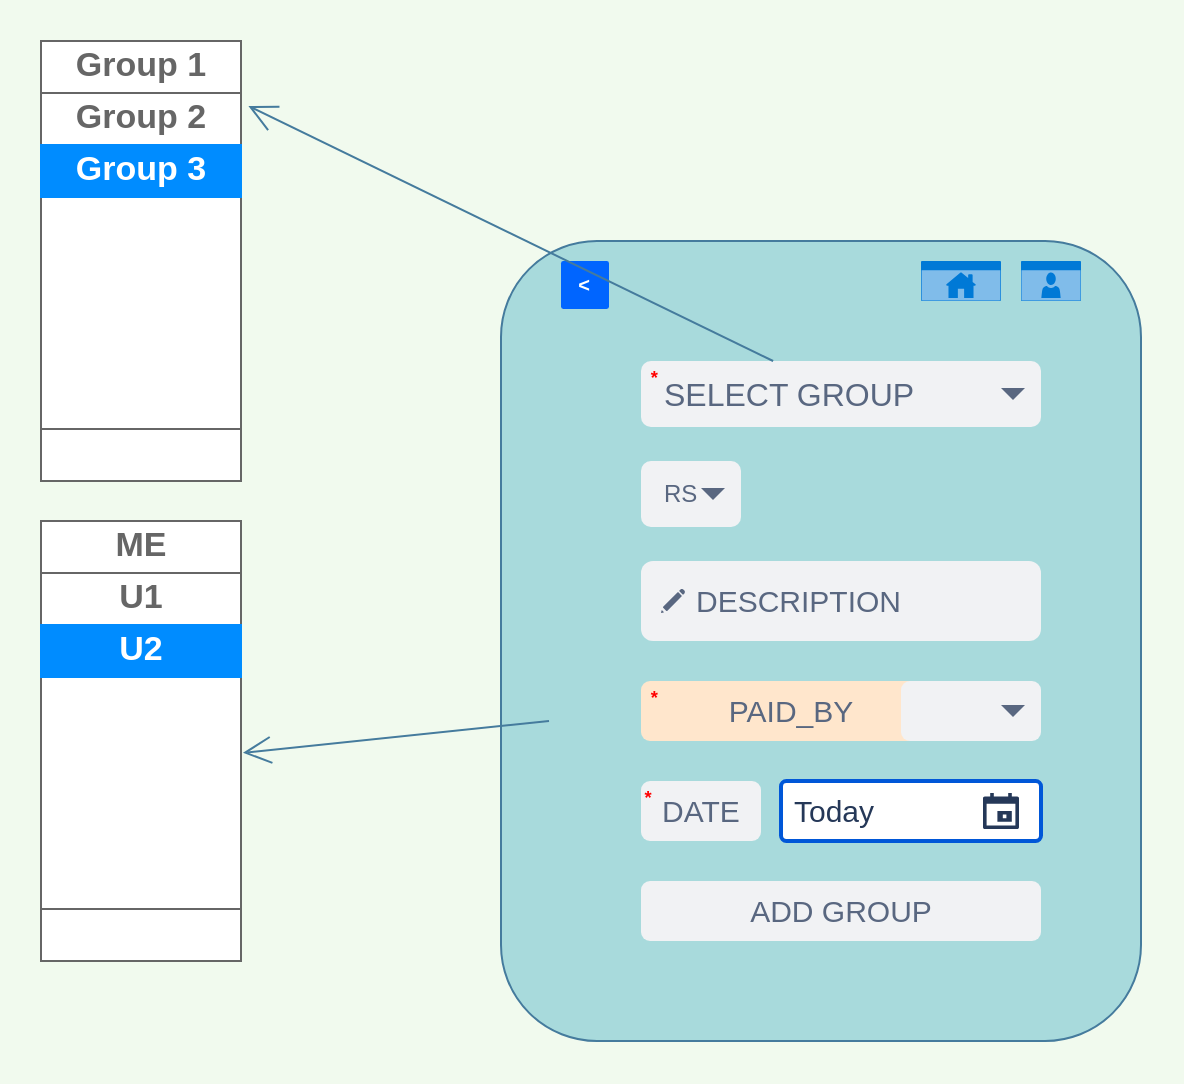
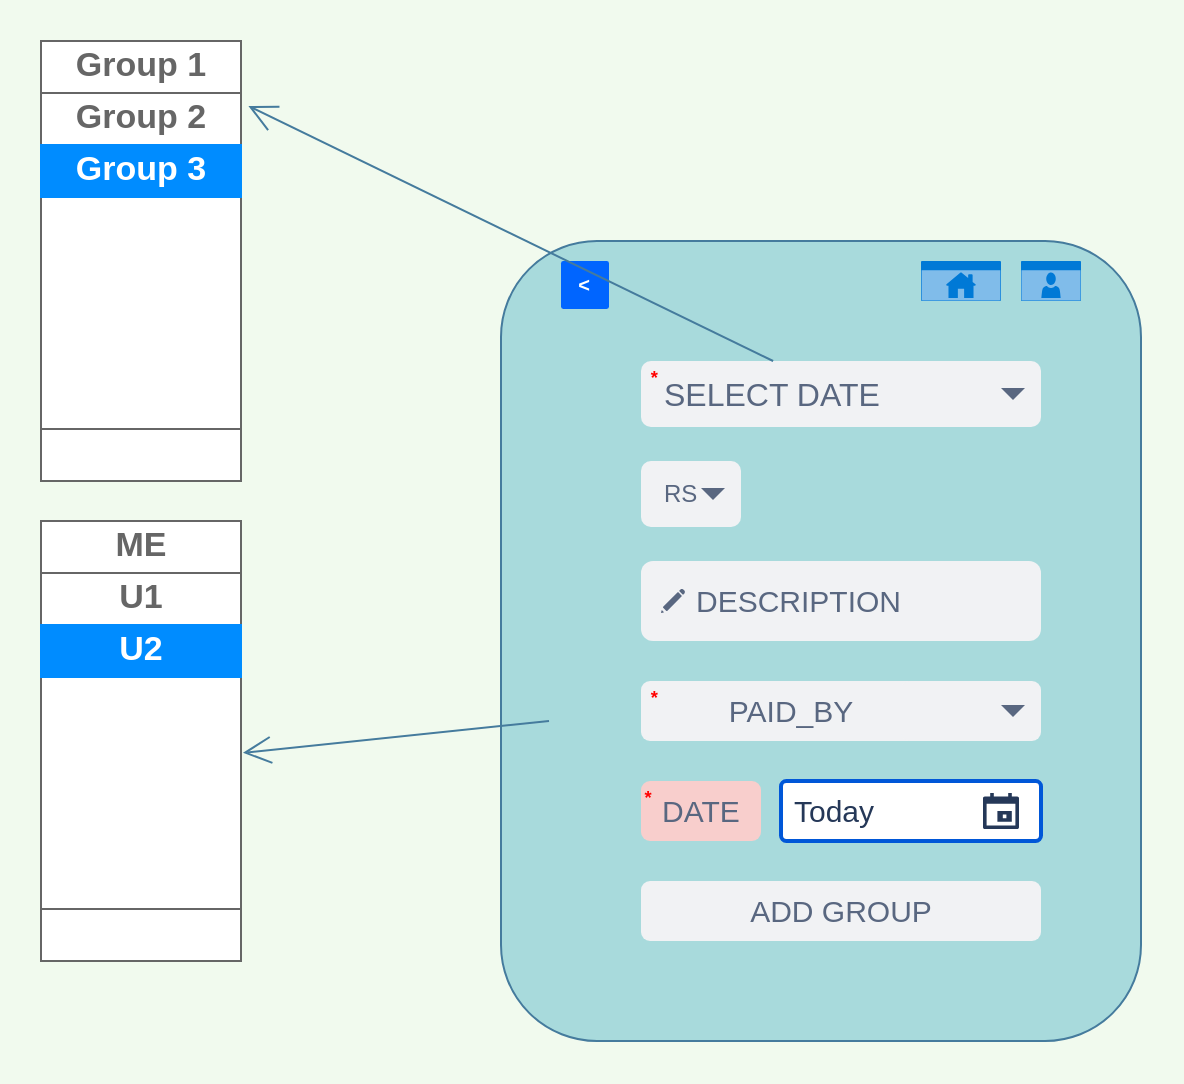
  <mxCell id="0" />
  <mxCell id="1" parent="0" />
  <mxCell id="2" value="" style="whiteSpace=wrap;html=1;direction=south;fillColor=#A8DADC;strokeColor=#457B9D;fontColor=#1D3557;rounded=1;" vertex="1" parent="1"><mxGeometry x="250" y="120" width="320" height="400" as="geometry" /></mxCell>
  <mxCell id="3" value="&amp;lt;" style="rounded=1;arcSize=5;fillColor=#0065FF;strokeColor=none;fontColor=#ffffff;align=center;verticalAlign=middle;whiteSpace=wrap;fontSize=10;fontStyle=1;html=1" vertex="1" parent="1"><mxGeometry x="280" y="130" width="24" height="24" as="geometry" /></mxCell>
- <mxCell id="4" value="&lt;font style=&quot;font-size: 16px&quot;&gt;SELECT GROUP&lt;/font&gt;" style="rounded=1;fillColor=#F1F2F4;strokeColor=none;html=1;fontColor=#596780;align=left;fontSize=12;spacingLeft=10" vertex="1" parent="1"><mxGeometry x="320" y="180" width="200" height="33" as="geometry" /></mxCell>
+ <mxCell id="4" value="&lt;font style=&quot;font-size: 16px&quot;&gt;SELECT DATE&lt;/font&gt;" style="rounded=1;fillColor=#F1F2F4;strokeColor=none;html=1;fontColor=#596780;align=left;fontSize=12;spacingLeft=10" vertex="1" parent="1"><mxGeometry x="320" y="180" width="200" height="33" as="geometry" /></mxCell>
  <mxCell id="5" value="" style="shape=triangle;direction=south;fillColor=#596780;strokeColor=none;html=1" vertex="1" parent="4"><mxGeometry x="1" y="0.5" width="12" height="6" relative="1" as="geometry"><mxPoint x="-20" y="-3" as="offset" /></mxGeometry></mxCell>
  <mxCell id="6" value="&lt;font style=&quot;font-size: 15px&quot;&gt;DESCRIPTION&lt;/font&gt;" style="rounded=1;align=left;fillColor=#F1F2F4;strokeColor=none;html=1;fontColor=#596780;fontSize=12;spacingLeft=26;" vertex="1" parent="1"><mxGeometry x="320" y="280" width="200" height="40" as="geometry" /></mxCell>
  <mxCell id="7" value="" style="shape=mxgraph.mscae.intune.subscription_portal;fillColor=#596780;strokeColor=none;fontColor=#ffffff;labelPosition=right;verticalLabelPosition=middle;align=left;verticalAlign=middle;html=1;spacingLeft=5" vertex="1" parent="6"><mxGeometry y="0.5" width="12" height="12" relative="1" as="geometry"><mxPoint x="10" y="-6" as="offset" /></mxGeometry></mxCell>
  <mxCell id="8" value="RS" style="rounded=1;fillColor=#F1F2F4;strokeColor=none;html=1;fontColor=#596780;align=left;fontSize=12;spacingLeft=10" vertex="1" parent="1"><mxGeometry x="320" y="230" width="50" height="33" as="geometry" /></mxCell>
  <mxCell id="9" value="" style="shape=triangle;direction=south;fillColor=#596780;strokeColor=none;html=1" vertex="1" parent="8"><mxGeometry x="1" y="0.5" width="12" height="6" relative="1" as="geometry"><mxPoint x="-20" y="-3" as="offset" /></mxGeometry></mxCell>
- <mxCell id="10" value="&lt;font style=&quot;font-size: 15px&quot;&gt;PAID_BY&lt;/font&gt;" style="rounded=1;align=center;fillColor=#ffe6cc;strokeColor=none;html=1;fontColor=#596780;fontSize=12;" vertex="1" parent="1"><mxGeometry x="320" y="340" width="150" height="30" as="geometry" /></mxCell>
+ <mxCell id="10" value="&lt;font style=&quot;font-size: 15px&quot;&gt;PAID_BY&lt;/font&gt;" style="rounded=1;align=center;fillColor=#F1F2F4;strokeColor=none;html=1;fontColor=#596780;fontSize=12" vertex="1" parent="1"><mxGeometry x="320" y="340" width="150" height="30" as="geometry" /></mxCell>
  <mxCell id="11" value="" style="rounded=1;fillColor=#F1F2F4;strokeColor=none;html=1;fontColor=#596780;align=left;fontSize=12;spacingLeft=10" vertex="1" parent="1"><mxGeometry x="450" y="340" width="70" height="30" as="geometry" /></mxCell>
  <mxCell id="12" value="" style="shape=triangle;direction=south;fillColor=#596780;strokeColor=none;html=1" vertex="1" parent="11"><mxGeometry x="1" y="0.5" width="12" height="6" relative="1" as="geometry"><mxPoint x="-20" y="-3" as="offset" /></mxGeometry></mxCell>
  <mxCell id="13" value="&lt;font style=&quot;font-size: 15px&quot;&gt;Today&lt;/font&gt;" style="rounded=1;arcSize=9;fillColor=#ffffff;align=left;spacingLeft=5;strokeColor=#0057D8;html=1;strokeWidth=2;fontColor=#253858;fontSize=12" vertex="1" parent="1"><mxGeometry x="390" y="390" width="130" height="30" as="geometry" /></mxCell>
  <mxCell id="14" value="" style="shape=mxgraph.gmdl.calendar;fillColor=#253858;strokeColor=none" vertex="1" parent="13"><mxGeometry x="1" y="0.5" width="18" height="18" relative="1" as="geometry"><mxPoint x="-29" y="-9" as="offset" /></mxGeometry></mxCell>
- <mxCell id="15" value="&lt;font style=&quot;font-size: 15px&quot;&gt;DATE&lt;/font&gt;" style="rounded=1;align=center;fillColor=#F1F2F4;strokeColor=none;html=1;fontColor=#596780;fontSize=12" vertex="1" parent="1"><mxGeometry x="320" y="390" width="60" height="30" as="geometry" /></mxCell>
+ <mxCell id="15" value="&lt;font style=&quot;font-size: 15px&quot;&gt;DATE&lt;/font&gt;" style="rounded=1;align=center;fillColor=#f8cecc;strokeColor=none;html=1;fontColor=#596780;fontSize=12;" vertex="1" parent="1"><mxGeometry x="320" y="390" width="60" height="30" as="geometry" /></mxCell>
  <mxCell id="16" value="&lt;font style=&quot;font-size: 15px&quot;&gt;ADD GROUP&lt;/font&gt;" style="rounded=1;align=center;fillColor=#F1F2F4;strokeColor=none;html=1;fontColor=#596780;fontSize=12" vertex="1" parent="1"><mxGeometry x="320" y="440" width="200" height="30" as="geometry" /></mxCell>
  <mxCell id="17" value="&lt;sup&gt;&lt;span style=&quot;font-size: 11px&quot;&gt;&amp;nbsp; &amp;nbsp; &amp;nbsp; &amp;nbsp; &amp;nbsp; &amp;nbsp; &amp;nbsp; &amp;nbsp; &amp;nbsp; &amp;nbsp; &amp;nbsp; &amp;nbsp;&amp;nbsp;&lt;/span&gt;&lt;font color=&quot;#ff0000&quot;&gt;*&lt;/font&gt;&lt;/sup&gt;" style="fillColor=none;strokeColor=none;html=1;fontSize=11;fontStyle=0;align=left;fontColor=#596780;fontStyle=1;fontSize=11;rounded=1;" vertex="1" parent="1"><mxGeometry x="250" y="180" width="180" height="20" as="geometry" /></mxCell>
  <mxCell id="18" value="&lt;sup&gt;&lt;span style=&quot;font-size: 11px&quot;&gt;&amp;nbsp; &amp;nbsp; &amp;nbsp; &amp;nbsp; &amp;nbsp; &amp;nbsp; &amp;nbsp; &amp;nbsp; &amp;nbsp; &amp;nbsp; &amp;nbsp; &amp;nbsp;&amp;nbsp;&lt;/span&gt;&lt;font color=&quot;#ff0000&quot;&gt;*&lt;/font&gt;&lt;/sup&gt;" style="fillColor=none;strokeColor=none;html=1;fontSize=11;fontStyle=0;align=left;fontColor=#596780;fontStyle=1;fontSize=11;rounded=1;" vertex="1" parent="1"><mxGeometry x="250" y="340" width="240" height="20" as="geometry" /></mxCell>
  <mxCell id="19" value="&lt;sup&gt;&lt;span style=&quot;font-size: 11px&quot;&gt;&amp;nbsp; &amp;nbsp; &amp;nbsp; &amp;nbsp; &amp;nbsp; &amp;nbsp; &amp;nbsp; &amp;nbsp; &amp;nbsp; &amp;nbsp; &amp;nbsp; &amp;nbsp;&lt;/span&gt;&lt;font color=&quot;#ff0000&quot;&gt;*&lt;/font&gt;&lt;/sup&gt;" style="fillColor=none;strokeColor=none;html=1;fontSize=11;fontStyle=0;align=left;fontColor=#596780;fontStyle=1;fontSize=11;rounded=1;" vertex="1" parent="1"><mxGeometry x="250" y="390" width="240" height="20" as="geometry" /></mxCell>
  <mxCell id="20" value="" style="strokeWidth=1;shadow=0;dashed=0;align=center;html=1;shape=mxgraph.mockup.containers.rrect;rSize=0;strokeColor=#666666;rounded=1;fillColor=#FFFFFF;fontColor=#1D3557;" vertex="1" parent="1"><mxGeometry x="20" y="20" width="100" height="220" as="geometry" /></mxCell>
  <mxCell id="21" value="Group 1" style="strokeColor=inherit;fillColor=inherit;gradientColor=inherit;strokeWidth=1;shadow=0;dashed=0;align=center;html=1;shape=mxgraph.mockup.containers.rrect;rSize=0;fontSize=17;fontColor=#666666;fontStyle=1;resizeWidth=1;" vertex="1" parent="20"><mxGeometry width="100" height="26" relative="1" as="geometry" /></mxCell>
  <mxCell id="22" value="Group 2" style="strokeColor=inherit;fillColor=inherit;gradientColor=inherit;strokeWidth=1;shadow=0;dashed=0;align=center;html=1;shape=mxgraph.mockup.containers.rrect;rSize=0;fontSize=17;fontColor=#666666;fontStyle=1;resizeWidth=1;" vertex="1" parent="20"><mxGeometry width="100" height="26" relative="1" as="geometry"><mxPoint y="26" as="offset" /></mxGeometry></mxCell>
  <mxCell id="23" value="Group 3" style="strokeWidth=1;shadow=0;dashed=0;align=center;html=1;shape=mxgraph.mockup.containers.rrect;rSize=0;fontSize=17;fontColor=#ffffff;fontStyle=1;fillColor=#008cff;strokeColor=#008cff;resizeWidth=1;" vertex="1" parent="20"><mxGeometry width="100" height="26" relative="1" as="geometry"><mxPoint y="52" as="offset" /></mxGeometry></mxCell>
  <mxCell id="24" value="" style="strokeColor=inherit;fillColor=inherit;gradientColor=inherit;strokeWidth=1;shadow=0;dashed=0;align=center;html=1;shape=mxgraph.mockup.containers.rrect;rSize=0;fontSize=17;fontColor=#666666;fontStyle=1;resizeWidth=1;" vertex="1" parent="20"><mxGeometry y="1" width="100" height="26" relative="1" as="geometry"><mxPoint y="-26" as="offset" /></mxGeometry></mxCell>
  <mxCell id="25" value="" style="strokeWidth=1;shadow=0;dashed=0;align=center;html=1;shape=mxgraph.mockup.containers.rrect;rSize=0;strokeColor=#666666;rounded=1;fillColor=#FFFFFF;fontColor=#1D3557;" vertex="1" parent="1"><mxGeometry x="20" y="260" width="100" height="220" as="geometry" /></mxCell>
  <mxCell id="26" value="ME" style="strokeColor=inherit;fillColor=inherit;gradientColor=inherit;strokeWidth=1;shadow=0;dashed=0;align=center;html=1;shape=mxgraph.mockup.containers.rrect;rSize=0;fontSize=17;fontColor=#666666;fontStyle=1;resizeWidth=1;" vertex="1" parent="25"><mxGeometry width="100" height="26" relative="1" as="geometry" /></mxCell>
  <mxCell id="27" value="U1" style="strokeColor=inherit;fillColor=inherit;gradientColor=inherit;strokeWidth=1;shadow=0;dashed=0;align=center;html=1;shape=mxgraph.mockup.containers.rrect;rSize=0;fontSize=17;fontColor=#666666;fontStyle=1;resizeWidth=1;" vertex="1" parent="25"><mxGeometry width="100" height="26" relative="1" as="geometry"><mxPoint y="26" as="offset" /></mxGeometry></mxCell>
  <mxCell id="28" value="U2" style="strokeWidth=1;shadow=0;dashed=0;align=center;html=1;shape=mxgraph.mockup.containers.rrect;rSize=0;fontSize=17;fontColor=#ffffff;fontStyle=1;fillColor=#008cff;strokeColor=#008cff;resizeWidth=1;" vertex="1" parent="25"><mxGeometry width="100" height="26" relative="1" as="geometry"><mxPoint y="52" as="offset" /></mxGeometry></mxCell>
  <mxCell id="29" value="" style="strokeColor=inherit;fillColor=inherit;gradientColor=inherit;strokeWidth=1;shadow=0;dashed=0;align=center;html=1;shape=mxgraph.mockup.containers.rrect;rSize=0;fontSize=17;fontColor=#666666;fontStyle=1;resizeWidth=1;" vertex="1" parent="25"><mxGeometry y="1" width="100" height="26" relative="1" as="geometry"><mxPoint y="-26" as="offset" /></mxGeometry></mxCell>
  <mxCell id="30" value="" style="html=1;strokeColor=none;fillColor=#0079D6;labelPosition=center;verticalLabelPosition=middle;verticalAlign=top;align=center;fontSize=12;outlineConnect=0;spacingTop=-6;fontColor=#FFFFFF;shape=mxgraph.sitemap.home;rounded=1;" vertex="1" parent="1"><mxGeometry x="460" y="130" width="40" height="20" as="geometry" /></mxCell>
  <mxCell id="31" value="" style="html=1;strokeColor=none;fillColor=#0079D6;labelPosition=center;verticalLabelPosition=middle;verticalAlign=top;align=center;fontSize=12;outlineConnect=0;spacingTop=-6;fontColor=#FFFFFF;shape=mxgraph.sitemap.profile;rounded=1;" vertex="1" parent="1"><mxGeometry x="510" y="130" width="30" height="20" as="geometry" /></mxCell>
  <mxCell id="32" value="" style="endArrow=open;endFill=1;endSize=12;html=1;strokeColor=#457B9D;fillColor=#A8DADC;fontColor=#1D3557;entryX=1.037;entryY=0.25;entryDx=0;entryDy=0;entryPerimeter=0;" edge="1" parent="1" source="4" target="22"><mxGeometry width="160" relative="1" as="geometry"><mxPoint x="190" y="50" as="sourcePoint" /><mxPoint x="350" y="50" as="targetPoint" /></mxGeometry></mxCell>
  <mxCell id="33" value="" style="endArrow=open;endFill=1;endSize=12;html=1;strokeColor=#457B9D;fillColor=#A8DADC;fontColor=#1D3557;entryX=1.01;entryY=0.527;entryDx=0;entryDy=0;entryPerimeter=0;" edge="1" parent="1" source="18" target="25"><mxGeometry width="160" relative="1" as="geometry"><mxPoint x="250" y="240" as="sourcePoint" /><mxPoint x="410" y="240" as="targetPoint" /></mxGeometry></mxCell>
